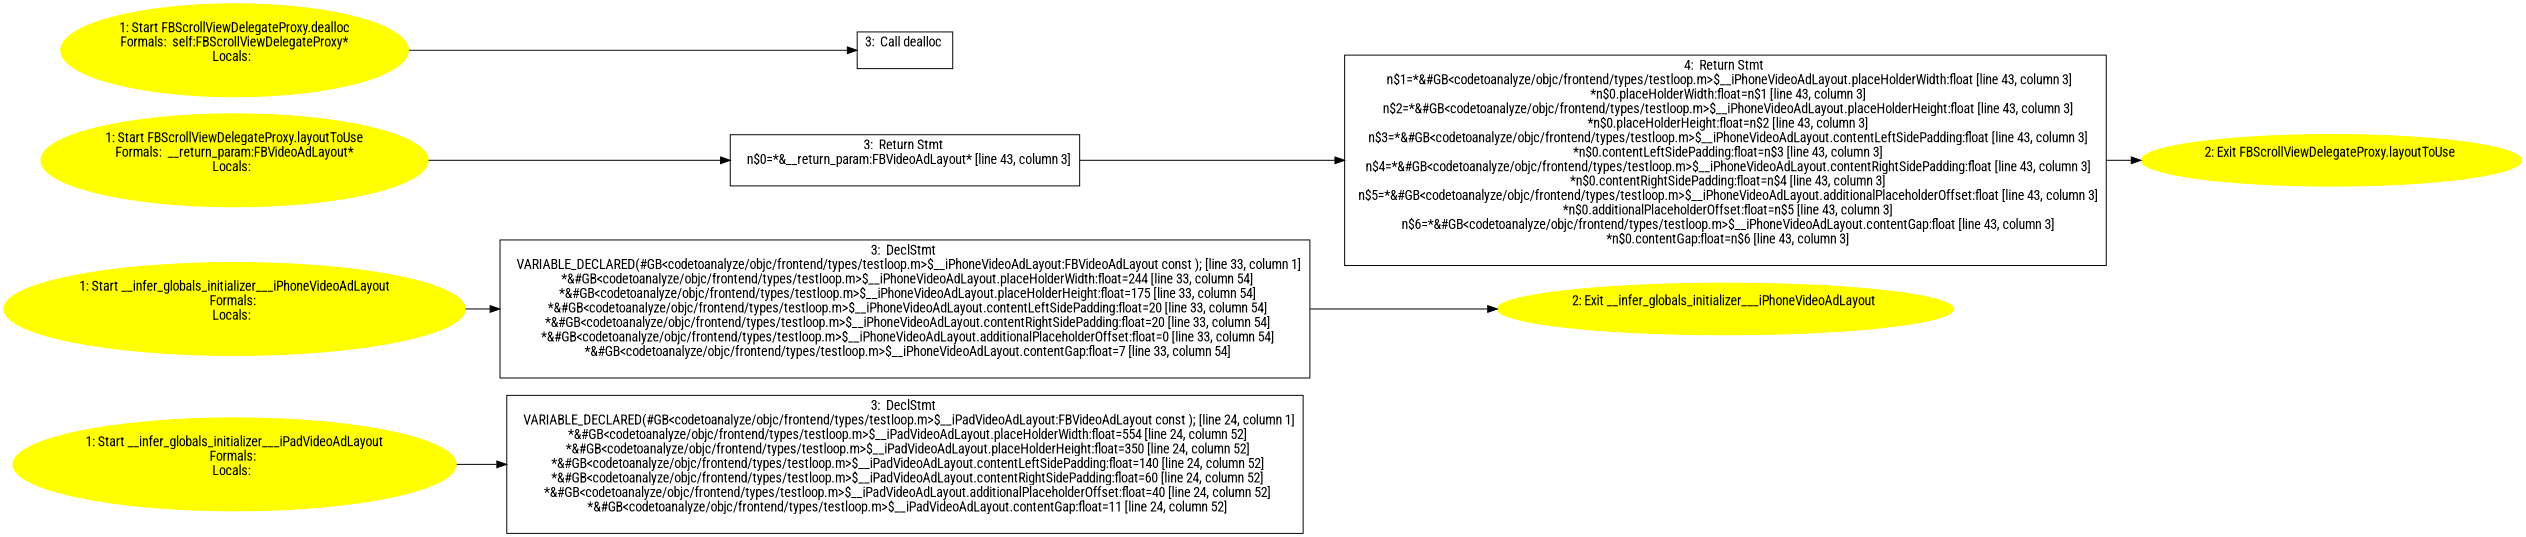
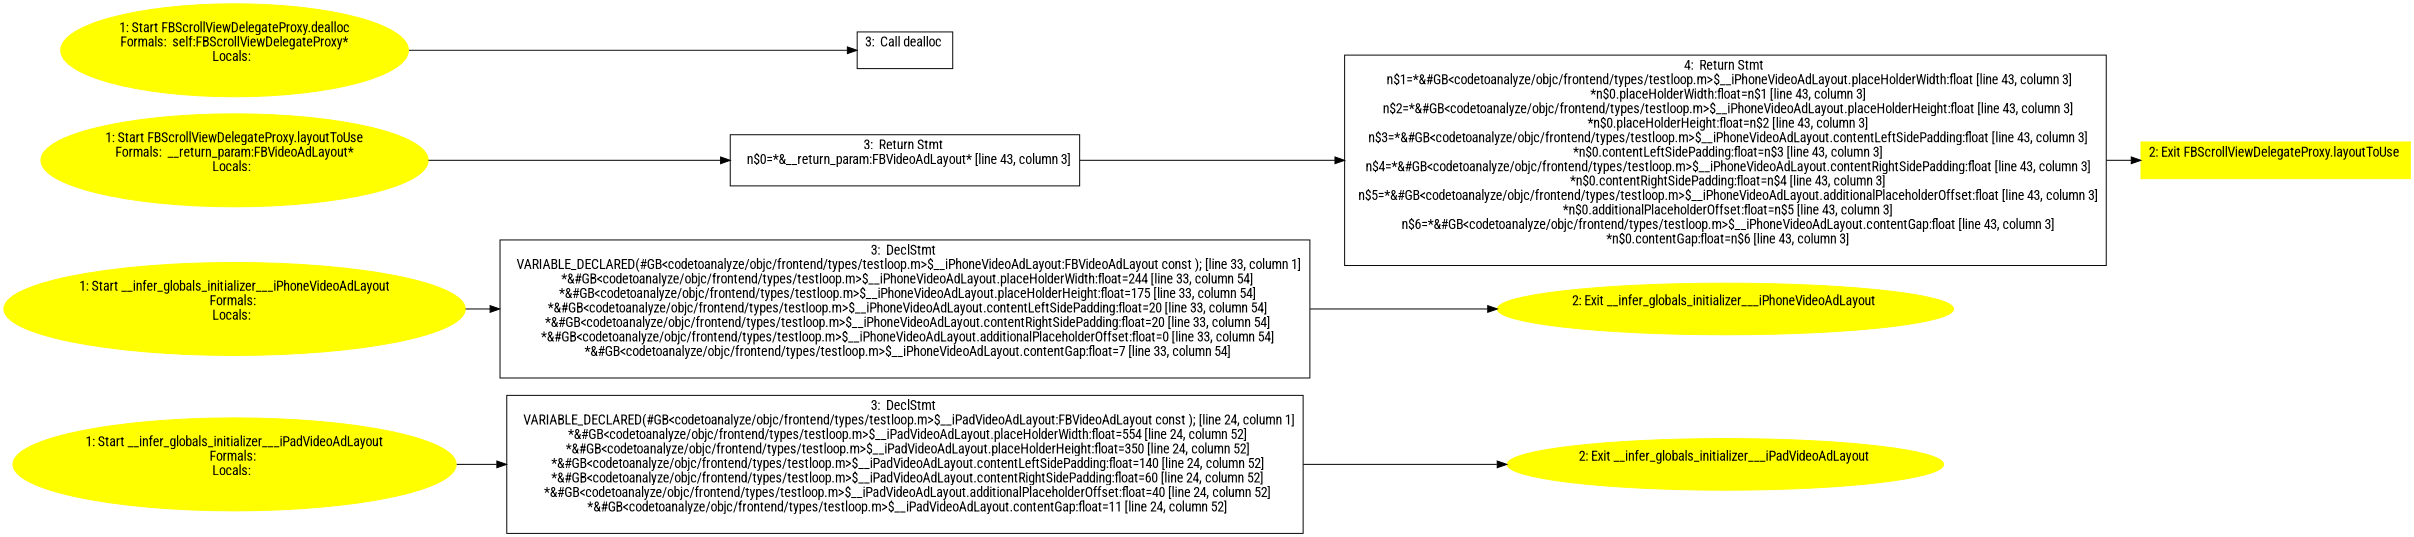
  digraph {
    fontname="Roboto Condensed"
    rankdir=LR
    node [color=yellow fontname="Roboto Condensed" style=filled]
    edge [fontname="Roboto Condensed"]
    n1 [label="1: Start __infer_globals_initializer___iPadVideoAdLayout\nFormals: \nLocals:  \n  "]
    n2 [label="3:  DeclStmt \n   VARIABLE_DECLARED(#GB<codetoanalyze/objc/frontend/types/testloop.m>$__iPadVideoAdLayout:FBVideoAdLayout const ); [line 24, column 1]\n  *&#GB<codetoanalyze/objc/frontend/types/testloop.m>$__iPadVideoAdLayout.placeHolderWidth:float=554 [line 24, column 52]\n  *&#GB<codetoanalyze/objc/frontend/types/testloop.m>$__iPadVideoAdLayout.placeHolderHeight:float=350 [line 24, column 52]\n  *&#GB<codetoanalyze/objc/frontend/types/testloop.m>$__iPadVideoAdLayout.contentLeftSidePadding:float=140 [line 24, column 52]\n  *&#GB<codetoanalyze/objc/frontend/types/testloop.m>$__iPadVideoAdLayout.contentRightSidePadding:float=60 [line 24, column 52]\n  *&#GB<codetoanalyze/objc/frontend/types/testloop.m>$__iPadVideoAdLayout.additionalPlaceholderOffset:float=40 [line 24, column 52]\n  *&#GB<codetoanalyze/objc/frontend/types/testloop.m>$__iPadVideoAdLayout.contentGap:float=11 [line 24, column 52]\n " shape=box color="" style=""]
+   n3 [label="2: Exit __infer_globals_initializer___iPadVideoAdLayout \n  "]
    n4 [label="1: Start __infer_globals_initializer___iPhoneVideoAdLayout\nFormals: \nLocals:  \n  "]
    n5 [label="3:  DeclStmt \n   VARIABLE_DECLARED(#GB<codetoanalyze/objc/frontend/types/testloop.m>$__iPhoneVideoAdLayout:FBVideoAdLayout const ); [line 33, column 1]\n  *&#GB<codetoanalyze/objc/frontend/types/testloop.m>$__iPhoneVideoAdLayout.placeHolderWidth:float=244 [line 33, column 54]\n  *&#GB<codetoanalyze/objc/frontend/types/testloop.m>$__iPhoneVideoAdLayout.placeHolderHeight:float=175 [line 33, column 54]\n  *&#GB<codetoanalyze/objc/frontend/types/testloop.m>$__iPhoneVideoAdLayout.contentLeftSidePadding:float=20 [line 33, column 54]\n  *&#GB<codetoanalyze/objc/frontend/types/testloop.m>$__iPhoneVideoAdLayout.contentRightSidePadding:float=20 [line 33, column 54]\n  *&#GB<codetoanalyze/objc/frontend/types/testloop.m>$__iPhoneVideoAdLayout.additionalPlaceholderOffset:float=0 [line 33, column 54]\n  *&#GB<codetoanalyze/objc/frontend/types/testloop.m>$__iPhoneVideoAdLayout.contentGap:float=7 [line 33, column 54]\n " shape=box color="" style=""]
    n6 [label="2: Exit __infer_globals_initializer___iPhoneVideoAdLayout \n  "]
    n7 [label="1: Start FBScrollViewDelegateProxy.layoutToUse\nFormals:  __return_param:FBVideoAdLayout*\nLocals:  \n  "]
    n8 [label="3:  Return Stmt \n   n$0=*&__return_param:FBVideoAdLayout* [line 43, column 3]\n " shape=box color="" style=""]
    n9 [label="4:  Return Stmt \n   n$1=*&#GB<codetoanalyze/objc/frontend/types/testloop.m>$__iPhoneVideoAdLayout.placeHolderWidth:float [line 43, column 3]\n  *n$0.placeHolderWidth:float=n$1 [line 43, column 3]\n  n$2=*&#GB<codetoanalyze/objc/frontend/types/testloop.m>$__iPhoneVideoAdLayout.placeHolderHeight:float [line 43, column 3]\n  *n$0.placeHolderHeight:float=n$2 [line 43, column 3]\n  n$3=*&#GB<codetoanalyze/objc/frontend/types/testloop.m>$__iPhoneVideoAdLayout.contentLeftSidePadding:float [line 43, column 3]\n  *n$0.contentLeftSidePadding:float=n$3 [line 43, column 3]\n  n$4=*&#GB<codetoanalyze/objc/frontend/types/testloop.m>$__iPhoneVideoAdLayout.contentRightSidePadding:float [line 43, column 3]\n  *n$0.contentRightSidePadding:float=n$4 [line 43, column 3]\n  n$5=*&#GB<codetoanalyze/objc/frontend/types/testloop.m>$__iPhoneVideoAdLayout.additionalPlaceholderOffset:float [line 43, column 3]\n  *n$0.additionalPlaceholderOffset:float=n$5 [line 43, column 3]\n  n$6=*&#GB<codetoanalyze/objc/frontend/types/testloop.m>$__iPhoneVideoAdLayout.contentGap:float [line 43, column 3]\n  *n$0.contentGap:float=n$6 [line 43, column 3]\n " shape=box color="" style=""]
-   n10 [label="2: Exit FBScrollViewDelegateProxy.layoutToUse \n  "]
+   n10 [label="2: Exit FBScrollViewDelegateProxy.layoutToUse \n  " shape=box]
    n11 [label="1: Start FBScrollViewDelegateProxy.dealloc\nFormals:  self:FBScrollViewDelegateProxy*\nLocals:  \n  "]
    n12 [label="3:  Call dealloc \n  " shape=box color="" style=""]
    n1 -> n2
+   n2 -> n3
    n4 -> n5
    n5 -> n6
    n7 -> n8
    n8 -> n9
    n9 -> n10
    n11 -> n12
  }
